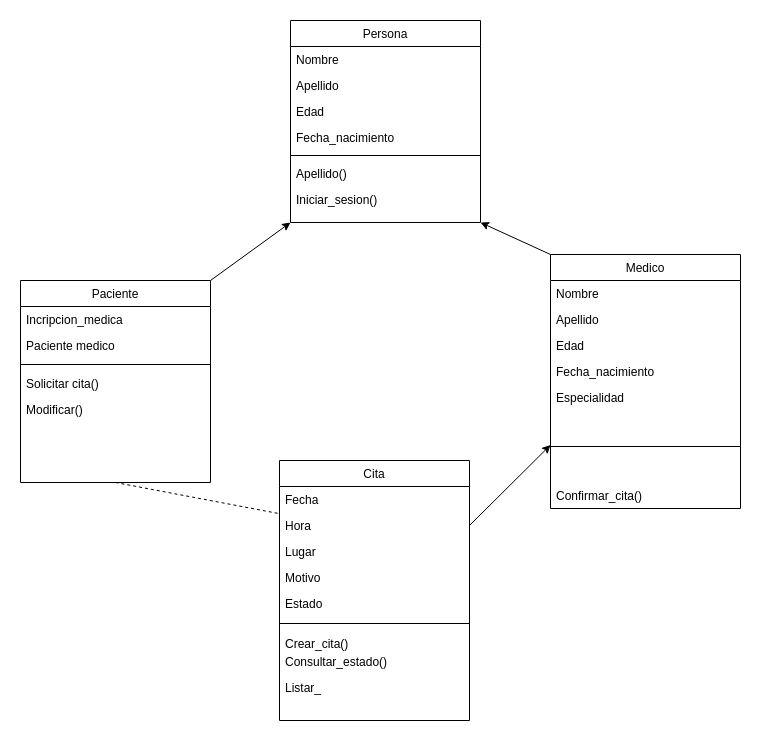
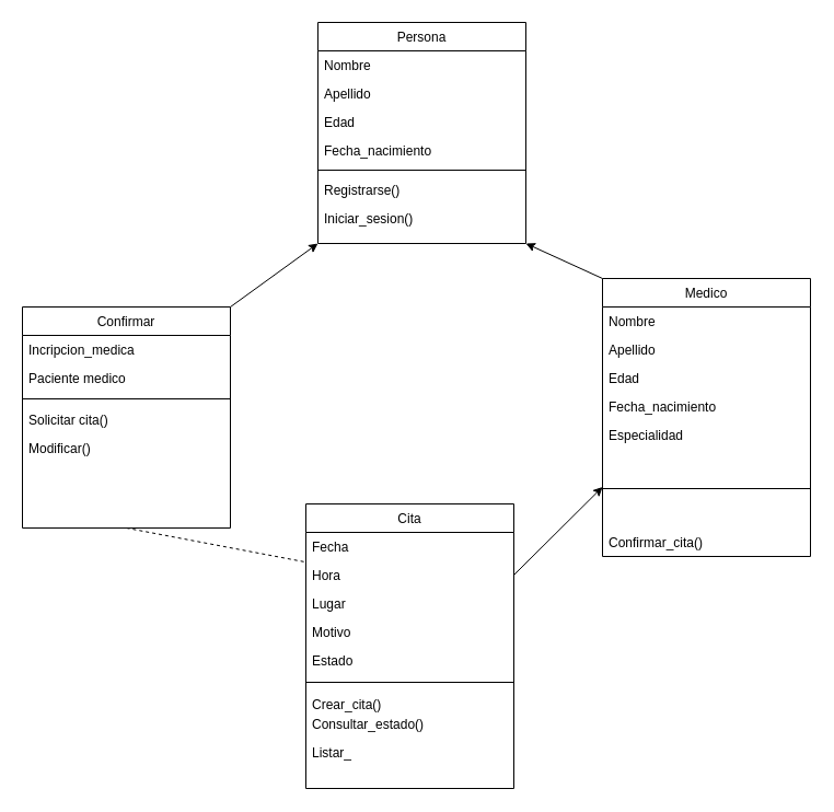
  <mxCell id="0" />
  <mxCell id="1" parent="0" />
  <mxCell id="2" value="Persona" style="swimlane;fontStyle=0;align=center;verticalAlign=top;childLayout=stackLayout;horizontal=1;startSize=26;horizontalStack=0;resizeParent=1;resizeLast=0;collapsible=1;marginBottom=0;rounded=0;shadow=0;strokeWidth=1;" parent="1" vertex="1"><mxGeometry x="290" y="20" width="190" height="202" as="geometry"><mxRectangle x="130" y="380" width="160" height="26" as="alternateBounds" /></mxGeometry></mxCell>
  <mxCell id="3" value="Nombre" style="text;align=left;verticalAlign=top;spacingLeft=4;spacingRight=4;overflow=hidden;rotatable=0;points=[[0,0.5],[1,0.5]];portConstraint=eastwest;" parent="2" vertex="1"><mxGeometry y="26" width="190" height="26" as="geometry" /></mxCell>
  <mxCell id="4" value="Apellido" style="text;align=left;verticalAlign=top;spacingLeft=4;spacingRight=4;overflow=hidden;rotatable=0;points=[[0,0.5],[1,0.5]];portConstraint=eastwest;rounded=0;shadow=0;html=0;" parent="2" vertex="1"><mxGeometry y="52" width="190" height="26" as="geometry" /></mxCell>
  <mxCell id="5" value="Edad" style="text;align=left;verticalAlign=top;spacingLeft=4;spacingRight=4;overflow=hidden;rotatable=0;points=[[0,0.5],[1,0.5]];portConstraint=eastwest;" vertex="1" parent="2"><mxGeometry y="78" width="190" height="26" as="geometry" /></mxCell>
  <mxCell id="6" value="Fecha_nacimiento" style="text;align=left;verticalAlign=top;spacingLeft=4;spacingRight=4;overflow=hidden;rotatable=0;points=[[0,0.5],[1,0.5]];portConstraint=eastwest;" vertex="1" parent="2"><mxGeometry y="104" width="190" height="26" as="geometry" /></mxCell>
  <mxCell id="7" value="" style="line;html=1;strokeWidth=1;align=left;verticalAlign=middle;spacingTop=-1;spacingLeft=3;spacingRight=3;rotatable=0;labelPosition=right;points=[];portConstraint=eastwest;" parent="2" vertex="1"><mxGeometry y="130" width="190" height="10" as="geometry" /></mxCell>
- <mxCell id="8" value="Apellido()" style="text;align=left;verticalAlign=top;spacingLeft=4;spacingRight=4;overflow=hidden;rotatable=0;points=[[0,0.5],[1,0.5]];portConstraint=eastwest;" vertex="1" parent="2"><mxGeometry y="140" width="190" height="26" as="geometry" /></mxCell>
+ <mxCell id="8" value="Registrarse()" style="text;align=left;verticalAlign=top;spacingLeft=4;spacingRight=4;overflow=hidden;rotatable=0;points=[[0,0.5],[1,0.5]];portConstraint=eastwest;" vertex="1" parent="2"><mxGeometry y="140" width="190" height="26" as="geometry" /></mxCell>
  <mxCell id="9" value="Iniciar_sesion()" style="text;align=left;verticalAlign=top;spacingLeft=4;spacingRight=4;overflow=hidden;rotatable=0;points=[[0,0.5],[1,0.5]];portConstraint=eastwest;" vertex="1" parent="2"><mxGeometry y="166" width="190" height="26" as="geometry" /></mxCell>
- <mxCell id="10" value="Paciente" style="swimlane;fontStyle=0;align=center;verticalAlign=top;childLayout=stackLayout;horizontal=1;startSize=26;horizontalStack=0;resizeParent=1;resizeLast=0;collapsible=1;marginBottom=0;rounded=0;shadow=0;strokeWidth=1;" vertex="1" parent="1"><mxGeometry x="20" y="280" width="190" height="202" as="geometry"><mxRectangle x="130" y="380" width="160" height="26" as="alternateBounds" /></mxGeometry></mxCell>
+ <mxCell id="10" value="Confirmar" style="swimlane;fontStyle=0;align=center;verticalAlign=top;childLayout=stackLayout;horizontal=1;startSize=26;horizontalStack=0;resizeParent=1;resizeLast=0;collapsible=1;marginBottom=0;rounded=0;shadow=0;strokeWidth=1;" vertex="1" parent="1"><mxGeometry x="20" y="280" width="190" height="202" as="geometry"><mxRectangle x="130" y="380" width="160" height="26" as="alternateBounds" /></mxGeometry></mxCell>
  <mxCell id="11" value="Incripcion_medica" style="text;align=left;verticalAlign=top;spacingLeft=4;spacingRight=4;overflow=hidden;rotatable=0;points=[[0,0.5],[1,0.5]];portConstraint=eastwest;" vertex="1" parent="10"><mxGeometry y="26" width="190" height="26" as="geometry" /></mxCell>
  <mxCell id="12" value="Paciente medico" style="text;align=left;verticalAlign=top;spacingLeft=4;spacingRight=4;overflow=hidden;rotatable=0;points=[[0,0.5],[1,0.5]];portConstraint=eastwest;rounded=0;shadow=0;html=0;" vertex="1" parent="10"><mxGeometry y="52" width="190" height="26" as="geometry" /></mxCell>
  <mxCell id="13" value="" style="line;html=1;strokeWidth=1;align=left;verticalAlign=middle;spacingTop=-1;spacingLeft=3;spacingRight=3;rotatable=0;labelPosition=right;points=[];portConstraint=eastwest;" vertex="1" parent="10"><mxGeometry y="78" width="190" height="12" as="geometry" /></mxCell>
  <mxCell id="14" value="Solicitar cita()" style="text;align=left;verticalAlign=top;spacingLeft=4;spacingRight=4;overflow=hidden;rotatable=0;points=[[0,0.5],[1,0.5]];portConstraint=eastwest;rounded=0;shadow=0;html=0;" vertex="1" parent="10"><mxGeometry y="90" width="190" height="26" as="geometry" /></mxCell>
  <mxCell id="15" value="Modificar()" style="text;align=left;verticalAlign=top;spacingLeft=4;spacingRight=4;overflow=hidden;rotatable=0;points=[[0,0.5],[1,0.5]];portConstraint=eastwest;rounded=0;shadow=0;html=0;" vertex="1" parent="10"><mxGeometry y="116" width="190" height="26" as="geometry" /></mxCell>
  <mxCell id="16" value="Medico" style="swimlane;fontStyle=0;align=center;verticalAlign=top;childLayout=stackLayout;horizontal=1;startSize=26;horizontalStack=0;resizeParent=1;resizeLast=0;collapsible=1;marginBottom=0;rounded=0;shadow=0;strokeWidth=1;" vertex="1" parent="1"><mxGeometry x="550" y="254" width="190" height="254" as="geometry"><mxRectangle x="130" y="380" width="160" height="26" as="alternateBounds" /></mxGeometry></mxCell>
  <mxCell id="17" value="Nombre" style="text;align=left;verticalAlign=top;spacingLeft=4;spacingRight=4;overflow=hidden;rotatable=0;points=[[0,0.5],[1,0.5]];portConstraint=eastwest;" vertex="1" parent="16"><mxGeometry y="26" width="190" height="26" as="geometry" /></mxCell>
  <mxCell id="18" value="Apellido" style="text;align=left;verticalAlign=top;spacingLeft=4;spacingRight=4;overflow=hidden;rotatable=0;points=[[0,0.5],[1,0.5]];portConstraint=eastwest;rounded=0;shadow=0;html=0;" vertex="1" parent="16"><mxGeometry y="52" width="190" height="26" as="geometry" /></mxCell>
  <mxCell id="19" value="Edad" style="text;align=left;verticalAlign=top;spacingLeft=4;spacingRight=4;overflow=hidden;rotatable=0;points=[[0,0.5],[1,0.5]];portConstraint=eastwest;" vertex="1" parent="16"><mxGeometry y="78" width="190" height="26" as="geometry" /></mxCell>
  <mxCell id="20" value="Fecha_nacimiento" style="text;align=left;verticalAlign=top;spacingLeft=4;spacingRight=4;overflow=hidden;rotatable=0;points=[[0,0.5],[1,0.5]];portConstraint=eastwest;" vertex="1" parent="16"><mxGeometry y="104" width="190" height="26" as="geometry" /></mxCell>
  <mxCell id="21" value="Especialidad" style="text;align=left;verticalAlign=top;spacingLeft=4;spacingRight=4;overflow=hidden;rotatable=0;points=[[0,0.5],[1,0.5]];portConstraint=eastwest;" vertex="1" parent="16"><mxGeometry y="130" width="190" height="26" as="geometry" /></mxCell>
  <mxCell id="22" value="" style="line;html=1;strokeWidth=1;align=left;verticalAlign=middle;spacingTop=-1;spacingLeft=3;spacingRight=3;rotatable=0;labelPosition=right;points=[];portConstraint=eastwest;" vertex="1" parent="16"><mxGeometry y="156" width="190" height="72" as="geometry" /></mxCell>
  <mxCell id="23" value="Confirmar_cita()" style="text;align=left;verticalAlign=top;spacingLeft=4;spacingRight=4;overflow=hidden;rotatable=0;points=[[0,0.5],[1,0.5]];portConstraint=eastwest;" vertex="1" parent="16"><mxGeometry y="228" width="190" height="18" as="geometry" /></mxCell>
  <mxCell id="24" value="Cita" style="swimlane;fontStyle=0;align=center;verticalAlign=top;childLayout=stackLayout;horizontal=1;startSize=26;horizontalStack=0;resizeParent=1;resizeLast=0;collapsible=1;marginBottom=0;rounded=0;shadow=0;strokeWidth=1;" vertex="1" parent="1"><mxGeometry x="279" y="460" width="190" height="260" as="geometry"><mxRectangle x="130" y="380" width="160" height="26" as="alternateBounds" /></mxGeometry></mxCell>
  <mxCell id="25" value="Fecha" style="text;align=left;verticalAlign=top;spacingLeft=4;spacingRight=4;overflow=hidden;rotatable=0;points=[[0,0.5],[1,0.5]];portConstraint=eastwest;" vertex="1" parent="24"><mxGeometry y="26" width="190" height="26" as="geometry" /></mxCell>
  <mxCell id="26" value="Hora" style="text;align=left;verticalAlign=top;spacingLeft=4;spacingRight=4;overflow=hidden;rotatable=0;points=[[0,0.5],[1,0.5]];portConstraint=eastwest;rounded=0;shadow=0;html=0;" vertex="1" parent="24"><mxGeometry y="52" width="190" height="26" as="geometry" /></mxCell>
  <mxCell id="27" value="Lugar" style="text;align=left;verticalAlign=top;spacingLeft=4;spacingRight=4;overflow=hidden;rotatable=0;points=[[0,0.5],[1,0.5]];portConstraint=eastwest;" vertex="1" parent="24"><mxGeometry y="78" width="190" height="26" as="geometry" /></mxCell>
  <mxCell id="28" value="Motivo" style="text;align=left;verticalAlign=top;spacingLeft=4;spacingRight=4;overflow=hidden;rotatable=0;points=[[0,0.5],[1,0.5]];portConstraint=eastwest;" vertex="1" parent="24"><mxGeometry y="104" width="190" height="26" as="geometry" /></mxCell>
  <mxCell id="29" value="Estado" style="text;align=left;verticalAlign=top;spacingLeft=4;spacingRight=4;overflow=hidden;rotatable=0;points=[[0,0.5],[1,0.5]];portConstraint=eastwest;" vertex="1" parent="24"><mxGeometry y="130" width="190" height="26" as="geometry" /></mxCell>
  <mxCell id="30" value="" style="line;html=1;strokeWidth=1;align=left;verticalAlign=middle;spacingTop=-1;spacingLeft=3;spacingRight=3;rotatable=0;labelPosition=right;points=[];portConstraint=eastwest;" vertex="1" parent="24"><mxGeometry y="156" width="190" height="14" as="geometry" /></mxCell>
  <mxCell id="31" value="Crear_cita()" style="text;align=left;verticalAlign=top;spacingLeft=4;spacingRight=4;overflow=hidden;rotatable=0;points=[[0,0.5],[1,0.5]];portConstraint=eastwest;" vertex="1" parent="24"><mxGeometry y="170" width="190" height="18" as="geometry" /></mxCell>
  <mxCell id="32" value="Consultar_estado()" style="text;align=left;verticalAlign=top;spacingLeft=4;spacingRight=4;overflow=hidden;rotatable=0;points=[[0,0.5],[1,0.5]];portConstraint=eastwest;" vertex="1" parent="24"><mxGeometry y="188" width="190" height="26" as="geometry" /></mxCell>
  <mxCell id="33" value="Listar_" style="text;align=left;verticalAlign=top;spacingLeft=4;spacingRight=4;overflow=hidden;rotatable=0;points=[[0,0.5],[1,0.5]];portConstraint=eastwest;" vertex="1" parent="24"><mxGeometry y="214" width="190" height="26" as="geometry" /></mxCell>
  <mxCell id="34" value="" style="endArrow=classic;html=1;rounded=0;entryX=0;entryY=0.75;entryDx=0;entryDy=0;exitX=1;exitY=0.5;exitDx=0;exitDy=0;" edge="1" parent="1" source="26" target="16"><mxGeometry width="50" height="50" relative="1" as="geometry"><mxPoint x="350" y="430" as="sourcePoint" /><mxPoint x="400" y="380" as="targetPoint" /></mxGeometry></mxCell>
  <mxCell id="35" value="" style="endArrow=none;html=1;rounded=0;exitX=0.5;exitY=1;exitDx=0;exitDy=0;entryX=-0.005;entryY=0.038;entryDx=0;entryDy=0;entryPerimeter=0;dashed=1;" edge="1" parent="1" source="10" target="26"><mxGeometry width="50" height="50" relative="1" as="geometry"><mxPoint x="350" y="430" as="sourcePoint" /><mxPoint x="400" y="380" as="targetPoint" /></mxGeometry></mxCell>
  <mxCell id="36" value="" style="endArrow=classic;html=1;rounded=0;exitX=1;exitY=0;exitDx=0;exitDy=0;entryX=0;entryY=1;entryDx=0;entryDy=0;" edge="1" parent="1" source="10" target="2"><mxGeometry width="50" height="50" relative="1" as="geometry"><mxPoint x="350" y="430" as="sourcePoint" /><mxPoint x="400" y="380" as="targetPoint" /></mxGeometry></mxCell>
  <mxCell id="37" value="" style="endArrow=classic;html=1;rounded=0;entryX=1;entryY=1;entryDx=0;entryDy=0;exitX=0;exitY=0;exitDx=0;exitDy=0;" edge="1" parent="1" source="16" target="2"><mxGeometry width="50" height="50" relative="1" as="geometry"><mxPoint x="350" y="430" as="sourcePoint" /><mxPoint x="400" y="380" as="targetPoint" /></mxGeometry></mxCell>
